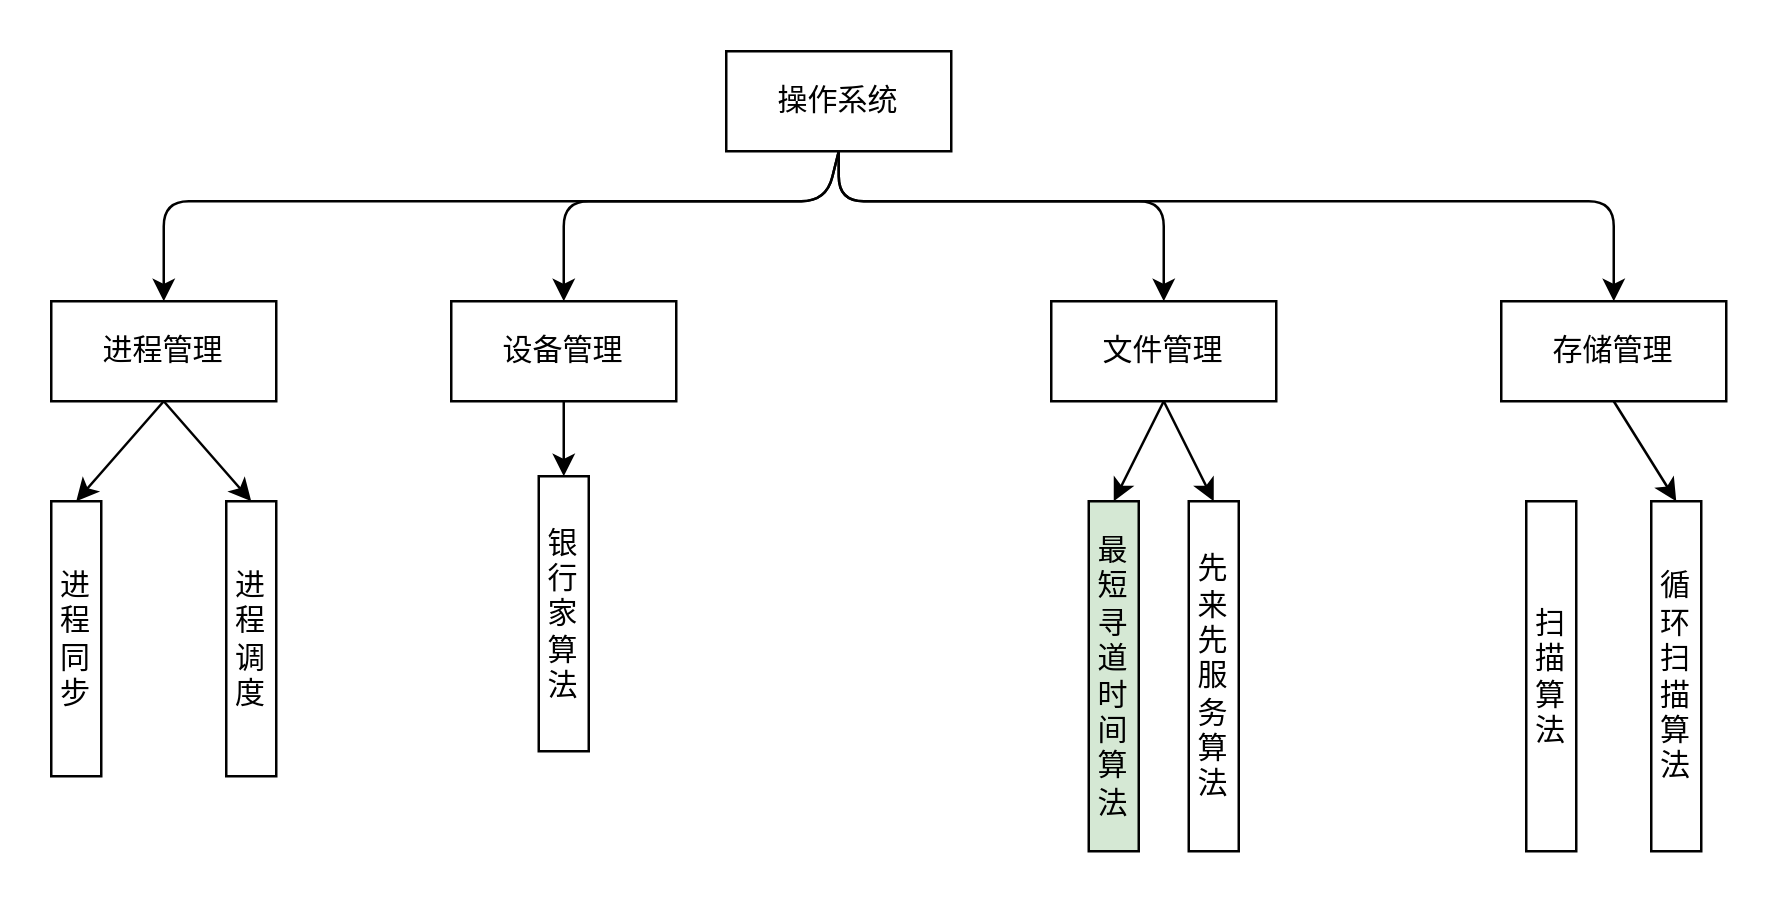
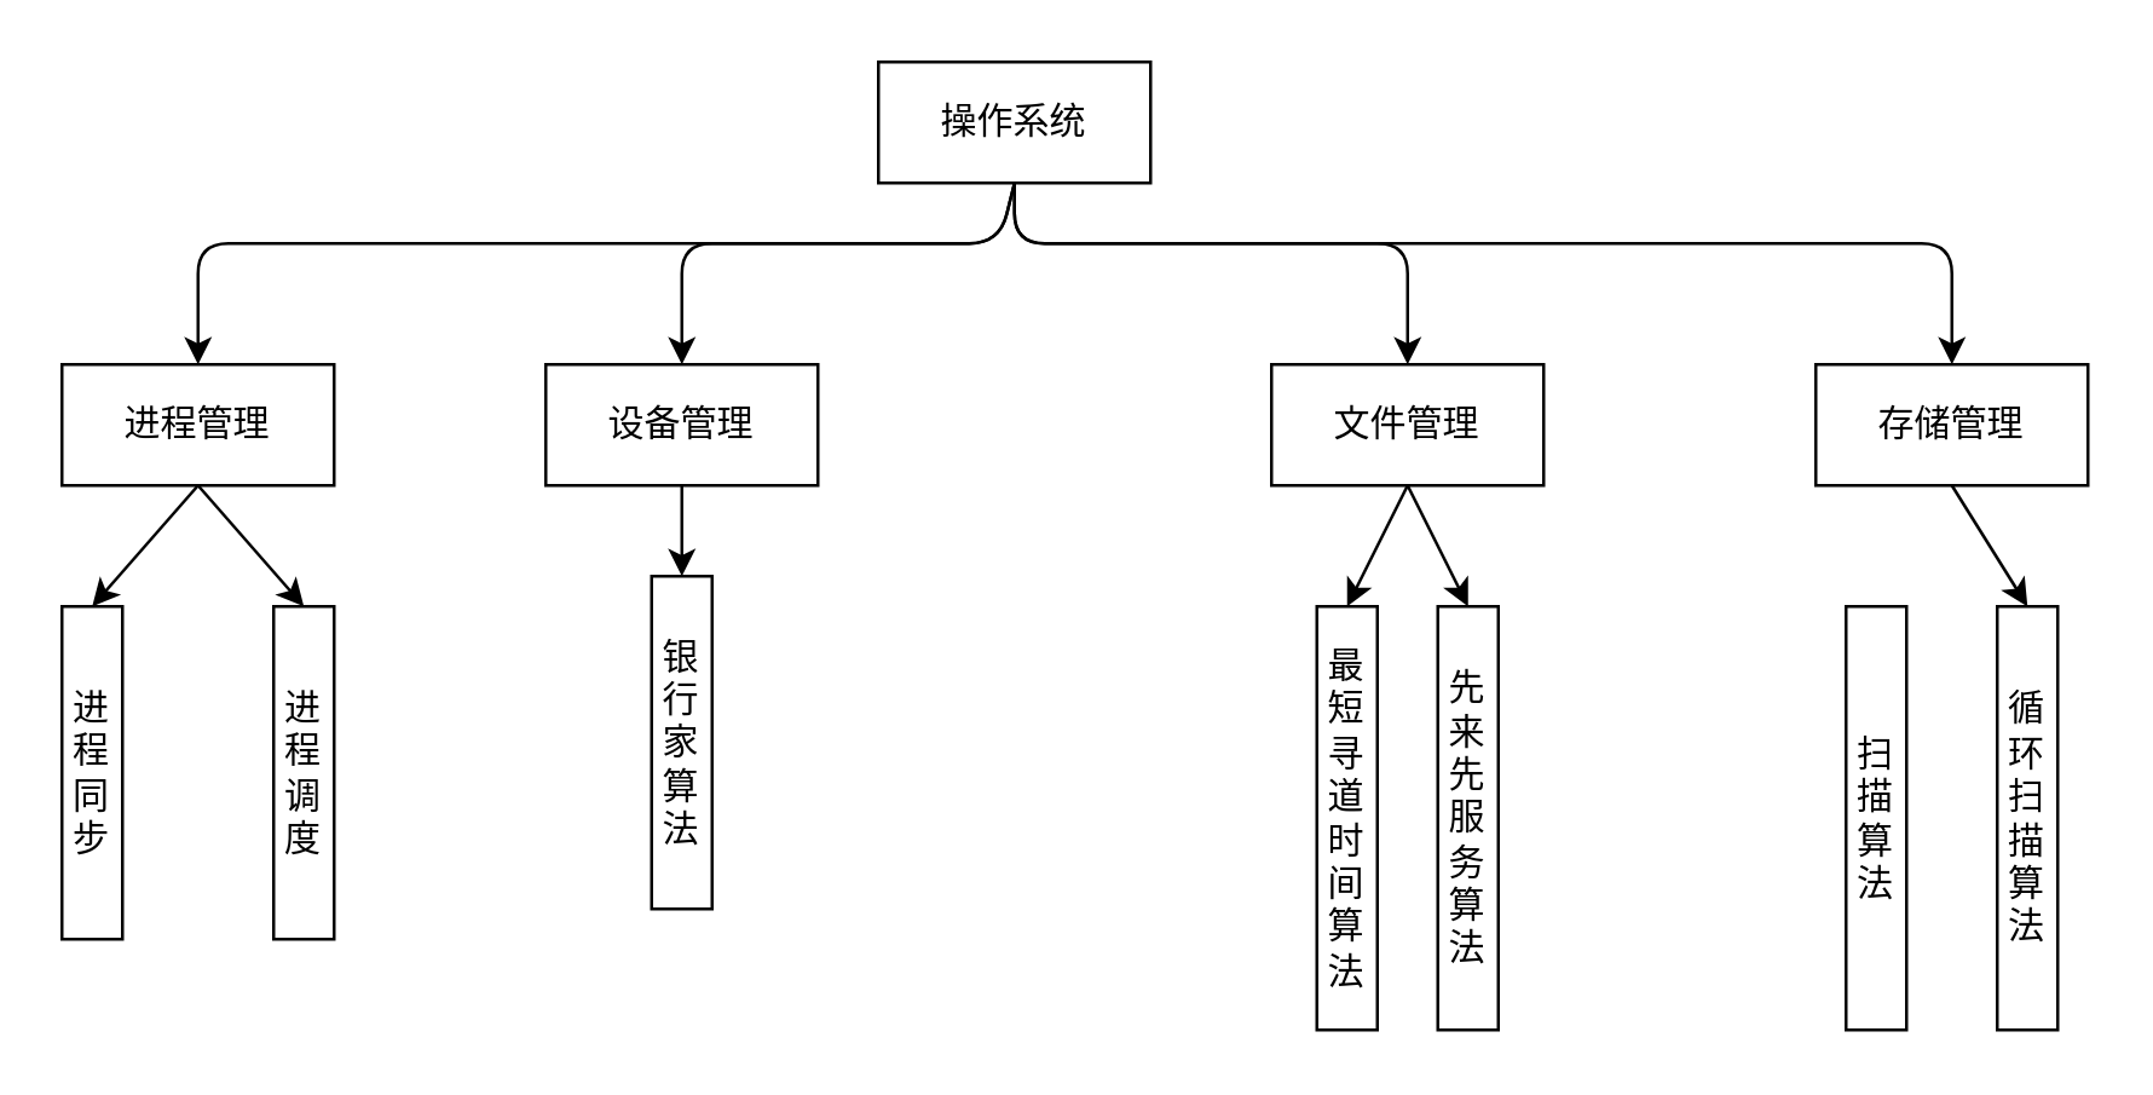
  <mxCell id="0" />
  <mxCell id="1" parent="0" />
  <mxCell id="2" style="edgeStyle=none;html=1;exitX=0.5;exitY=1;exitDx=0;exitDy=0;entryX=0.5;entryY=0;entryDx=0;entryDy=0;" parent="1" source="6" target="9" edge="1"><mxGeometry relative="1" as="geometry"><Array as="points"><mxPoint x="330" y="80" /><mxPoint x="65" y="80" /></Array></mxGeometry></mxCell>
  <mxCell id="3" style="edgeStyle=none;html=1;exitX=0.5;exitY=1;exitDx=0;exitDy=0;entryX=0.5;entryY=0;entryDx=0;entryDy=0;" parent="1" source="6" target="11" edge="1"><mxGeometry relative="1" as="geometry"><Array as="points"><mxPoint x="330" y="80" /><mxPoint x="225" y="80" /></Array></mxGeometry></mxCell>
  <mxCell id="4" style="edgeStyle=none;html=1;exitX=0.5;exitY=1;exitDx=0;exitDy=0;entryX=0.5;entryY=0;entryDx=0;entryDy=0;" parent="1" source="6" target="14" edge="1"><mxGeometry relative="1" as="geometry"><Array as="points"><mxPoint x="335" y="80" /><mxPoint x="465" y="80" /></Array></mxGeometry></mxCell>
  <mxCell id="5" style="edgeStyle=none;html=1;entryX=0.5;entryY=0;entryDx=0;entryDy=0;" parent="1" source="6" target="16" edge="1"><mxGeometry relative="1" as="geometry"><Array as="points"><mxPoint x="335" y="80" /><mxPoint x="645" y="80" /></Array></mxGeometry></mxCell>
  <mxCell id="6" value="操作系统" style="whiteSpace=wrap;html=1;" parent="1" vertex="1"><mxGeometry x="290" y="20" width="90" height="40" as="geometry" /></mxCell>
  <mxCell id="7" style="edgeStyle=none;html=1;exitX=0.5;exitY=1;exitDx=0;exitDy=0;entryX=0.5;entryY=0;entryDx=0;entryDy=0;" edge="1" parent="1" source="9" target="17"><mxGeometry relative="1" as="geometry" /></mxCell>
  <mxCell id="8" style="edgeStyle=none;html=1;exitX=0.5;exitY=1;exitDx=0;exitDy=0;entryX=0.5;entryY=0;entryDx=0;entryDy=0;" edge="1" parent="1" source="9" target="18"><mxGeometry relative="1" as="geometry" /></mxCell>
  <mxCell id="9" value="进程管理" style="whiteSpace=wrap;html=1;" parent="1" vertex="1"><mxGeometry x="20" y="120" width="90" height="40" as="geometry" /></mxCell>
  <mxCell id="10" style="edgeStyle=none;html=1;exitX=0.5;exitY=1;exitDx=0;exitDy=0;entryX=0.5;entryY=0;entryDx=0;entryDy=0;" edge="1" parent="1" source="11" target="19"><mxGeometry relative="1" as="geometry" /></mxCell>
  <mxCell id="11" value="设备管理" style="whiteSpace=wrap;html=1;" parent="1" vertex="1"><mxGeometry x="180" y="120" width="90" height="40" as="geometry" /></mxCell>
  <mxCell id="12" style="edgeStyle=none;html=1;exitX=0.5;exitY=1;exitDx=0;exitDy=0;entryX=0.5;entryY=0;entryDx=0;entryDy=0;" edge="1" parent="1" source="14" target="23"><mxGeometry relative="1" as="geometry" /></mxCell>
  <mxCell id="13" style="edgeStyle=none;html=1;exitX=0.5;exitY=1;exitDx=0;exitDy=0;entryX=0.5;entryY=0;entryDx=0;entryDy=0;" edge="1" parent="1" source="14" target="20"><mxGeometry relative="1" as="geometry" /></mxCell>
  <mxCell id="14" value="文件管理" style="whiteSpace=wrap;html=1;" parent="1" vertex="1"><mxGeometry x="420" y="120" width="90" height="40" as="geometry" /></mxCell>
  <mxCell id="15" style="edgeStyle=none;html=1;exitX=0.5;exitY=1;exitDx=0;exitDy=0;entryX=0.5;entryY=0;entryDx=0;entryDy=0;" edge="1" parent="1" source="16" target="22"><mxGeometry relative="1" as="geometry" /></mxCell>
  <mxCell id="16" value="存储管理" style="whiteSpace=wrap;html=1;" parent="1" vertex="1"><mxGeometry x="600" y="120" width="90" height="40" as="geometry" /></mxCell>
  <mxCell id="17" value="进程同步" style="whiteSpace=wrap;html=1;" parent="1" vertex="1"><mxGeometry x="20" y="200" width="20" height="110" as="geometry" /></mxCell>
  <mxCell id="18" value="进程调度" style="whiteSpace=wrap;html=1;" parent="1" vertex="1"><mxGeometry x="90" y="200" width="20" height="110" as="geometry" /></mxCell>
  <mxCell id="19" value="银行家算法" style="whiteSpace=wrap;html=1;" parent="1" vertex="1"><mxGeometry x="215" y="190" width="20" height="110" as="geometry" /></mxCell>
  <mxCell id="20" value="先来先服务算法" style="whiteSpace=wrap;html=1;" parent="1" vertex="1"><mxGeometry x="475" y="200" width="20" height="140" as="geometry" /></mxCell>
  <mxCell id="21" value="扫描算法" style="whiteSpace=wrap;html=1;" parent="1" vertex="1"><mxGeometry x="610" y="200" width="20" height="140" as="geometry" /></mxCell>
  <mxCell id="22" value="循环扫描算法" style="whiteSpace=wrap;html=1;" parent="1" vertex="1"><mxGeometry x="660" y="200" width="20" height="140" as="geometry" /></mxCell>
- <mxCell id="23" value="最短寻道时间算法" style="whiteSpace=wrap;html=1;fillColor=#d5e8d4;" parent="1" vertex="1"><mxGeometry x="435" y="200" width="20" height="140" as="geometry" /></mxCell>
+ <mxCell id="23" value="最短寻道时间算法" style="whiteSpace=wrap;html=1;" parent="1" vertex="1"><mxGeometry x="435" y="200" width="20" height="140" as="geometry" /></mxCell>
